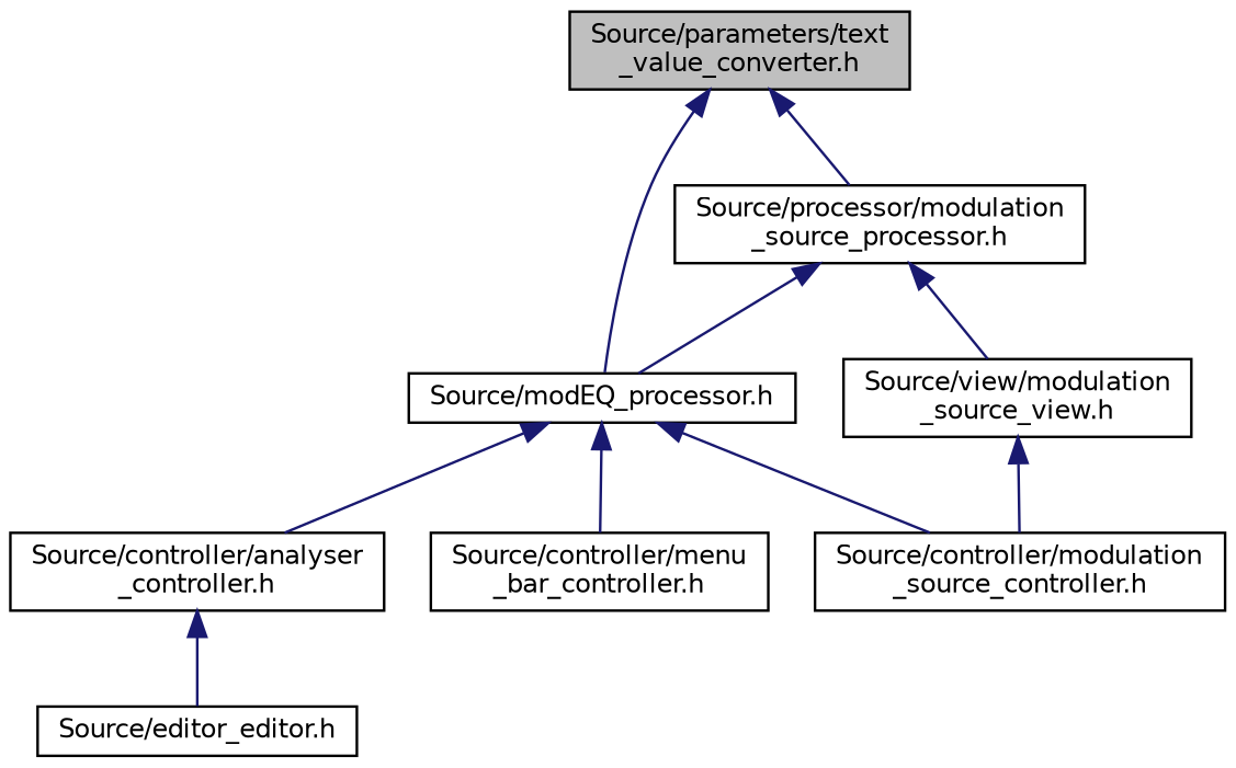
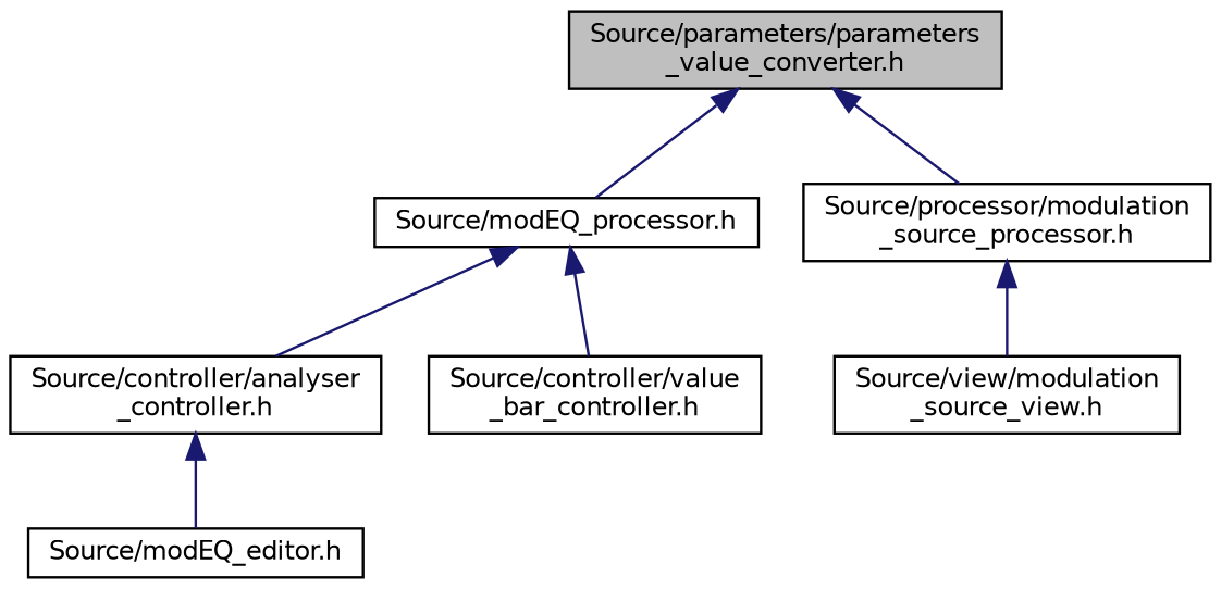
  digraph {
    node [color=black fillcolor=white fontname=Helvetica fontsize=10 shape=record style=filled]
    edge [color=midnightblue dir=back fontname=Helvetica fontsize=10 labelfontname=Helvetica labelfontsize=10 style=solid]
-   n1 [fillcolor=grey75 fontcolor=black height=0.2 label="Source/parameters/text\l_value_converter.h" width=0.4]
+   n1 [fillcolor=grey75 fontcolor=black height=0.2 label="Source/parameters/parameters\l_value_converter.h" width=0.4]
    n2 [height=0.2 label="Source/modEQ_processor.h" width=0.4]
    n3 [height=0.2 label="Source/processor/modulation\l_source_processor.h" width=0.4]
    n4 [height=0.2 label="Source/controller/analyser\l_controller.h" width=0.4]
-   n5 [height=0.2 label="Source/controller/menu\l_bar_controller.h" width=0.4]
-   n6 [height=0.2 label="Source/controller/modulation\l_source_controller.h" width=0.4]
+   n5 [height=0.2 label="Source/controller/value\l_bar_controller.h" width=0.4]
    n7 [height=0.2 label="Source/view/modulation\l_source_view.h" width=0.4]
-   n8 [height=0.2 label="Source/editor_editor.h" width=0.4]
+   n8 [height=0.2 label="Source/modEQ_editor.h" width=0.4]
    n1 -> n2
    n1 -> n3
    n2 -> n4
    n2 -> n5
-   n2 -> n6
-   n3 -> n2
    n3 -> n7
    n4 -> n8
-   n7 -> n6
  }
